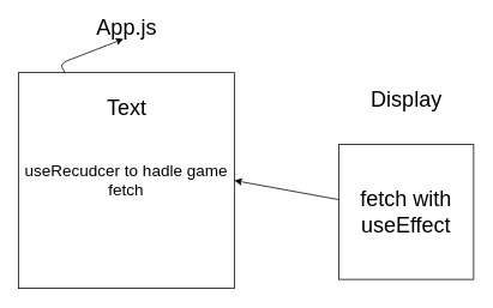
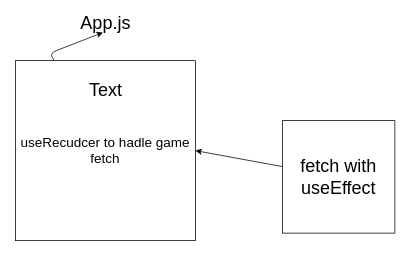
  <mxCell id="0" />
  <mxCell id="1" parent="0" />
  <mxCell id="2" value="" style="edgeStyle=none;html=1;entryX=0.46;entryY=1.125;entryDx=0;entryDy=0;entryPerimeter=0;" edge="1" parent="1" source="3" target="4"><mxGeometry relative="1" as="geometry"><Array as="points"><mxPoint x="66" y="70" /></Array></mxGeometry></mxCell>
  <mxCell id="3" value="&lt;font style=&quot;font-size: 18px&quot;&gt;useRecudcer to hadle game fetch&lt;/font&gt;" style="whiteSpace=wrap;html=1;aspect=fixed;" vertex="1" parent="1"><mxGeometry x="20" y="80" width="240" height="240" as="geometry" /></mxCell>
  <mxCell id="4" value="&lt;font style=&quot;font-size: 24px&quot;&gt;App.js&lt;/font&gt;" style="text;html=1;align=center;verticalAlign=middle;resizable=0;points=[];autosize=1;strokeColor=none;fillColor=none;" vertex="1" parent="1"><mxGeometry x="100" y="20" width="80" height="20" as="geometry" /></mxCell>
  <mxCell id="5" value="Text" style="text;html=1;align=center;verticalAlign=middle;resizable=0;points=[];autosize=1;strokeColor=none;fillColor=none;fontSize=24;" vertex="1" parent="1"><mxGeometry x="120" y="110" width="40" height="20" as="geometry" /></mxCell>
  <mxCell id="6" style="edgeStyle=none;html=1;entryX=1;entryY=0.5;entryDx=0;entryDy=0;fontSize=24;" edge="1" parent="1" source="7" target="3"><mxGeometry relative="1" as="geometry" /></mxCell>
  <mxCell id="7" value="fetch with useEffect" style="whiteSpace=wrap;html=1;aspect=fixed;fontSize=24;" vertex="1" parent="1"><mxGeometry x="376" y="160" width="150" height="150" as="geometry" /></mxCell>
- <mxCell id="8" value="Display" style="text;html=1;resizable=0;autosize=1;align=center;verticalAlign=middle;points=[];fillColor=none;strokeColor=none;rounded=0;fontSize=24;" vertex="1" parent="1"><mxGeometry x="406" y="95" width="90" height="30" as="geometry" /></mxCell>
